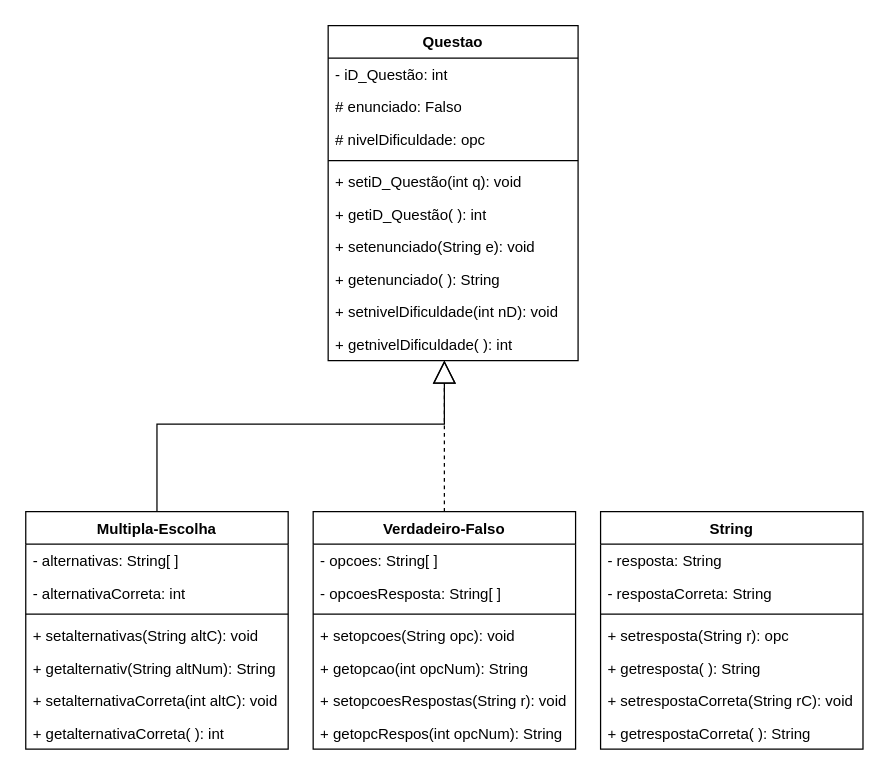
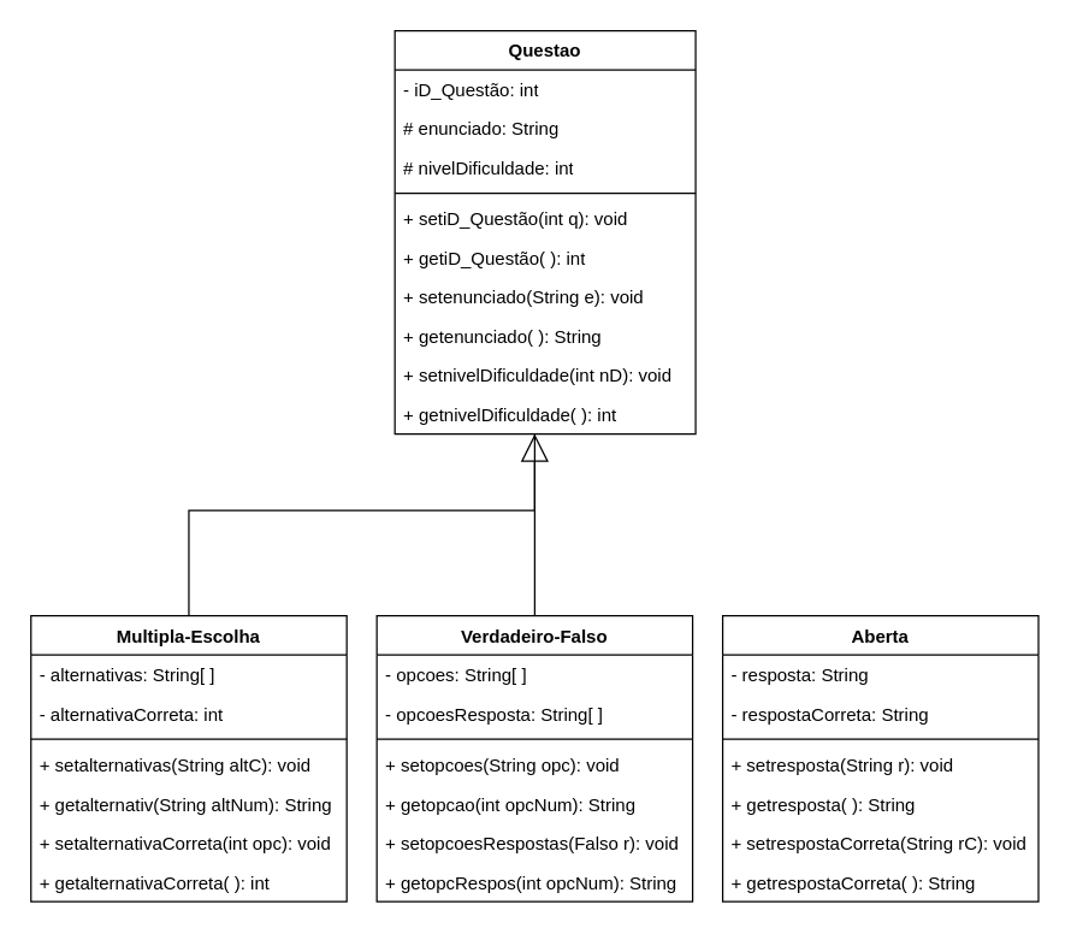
  <mxCell id="0" />
  <mxCell id="1" parent="0" />
  <mxCell id="2" value="Questao" style="swimlane;fontStyle=1;align=center;verticalAlign=top;childLayout=stackLayout;horizontal=1;startSize=26;horizontalStack=0;resizeParent=1;resizeParentMax=0;resizeLast=0;collapsible=1;marginBottom=0;whiteSpace=wrap;html=1;" parent="1" vertex="1"><mxGeometry x="262" y="20" width="200" height="268" as="geometry"><mxRectangle x="400" y="132" width="90" height="30" as="alternateBounds" /></mxGeometry></mxCell>
  <mxCell id="3" value="- iD_Questão: int" style="text;strokeColor=none;fillColor=none;align=left;verticalAlign=top;spacingLeft=4;spacingRight=4;overflow=hidden;rotatable=0;points=[[0,0.5],[1,0.5]];portConstraint=eastwest;whiteSpace=wrap;html=1;" parent="2" vertex="1"><mxGeometry y="26" width="200" height="26" as="geometry" /></mxCell>
- <mxCell id="4" value="# enunciado: Falso" style="text;strokeColor=none;fillColor=none;align=left;verticalAlign=top;spacingLeft=4;spacingRight=4;overflow=hidden;rotatable=0;points=[[0,0.5],[1,0.5]];portConstraint=eastwest;whiteSpace=wrap;html=1;" parent="2" vertex="1"><mxGeometry y="52" width="200" height="26" as="geometry" /></mxCell>
- <mxCell id="5" value="# nivelDificuldade: opc" style="text;strokeColor=none;fillColor=none;align=left;verticalAlign=top;spacingLeft=4;spacingRight=4;overflow=hidden;rotatable=0;points=[[0,0.5],[1,0.5]];portConstraint=eastwest;whiteSpace=wrap;html=1;" parent="2" vertex="1"><mxGeometry y="78" width="200" height="26" as="geometry" /></mxCell>
+ <mxCell id="4" value="# enunciado: String" style="text;strokeColor=none;fillColor=none;align=left;verticalAlign=top;spacingLeft=4;spacingRight=4;overflow=hidden;rotatable=0;points=[[0,0.5],[1,0.5]];portConstraint=eastwest;whiteSpace=wrap;html=1;" parent="2" vertex="1"><mxGeometry y="52" width="200" height="26" as="geometry" /></mxCell>
+ <mxCell id="5" value="# nivelDificuldade: int" style="text;strokeColor=none;fillColor=none;align=left;verticalAlign=top;spacingLeft=4;spacingRight=4;overflow=hidden;rotatable=0;points=[[0,0.5],[1,0.5]];portConstraint=eastwest;whiteSpace=wrap;html=1;" parent="2" vertex="1"><mxGeometry y="78" width="200" height="26" as="geometry" /></mxCell>
  <mxCell id="6" value="" style="line;strokeWidth=1;fillColor=none;align=left;verticalAlign=middle;spacingTop=-1;spacingLeft=3;spacingRight=3;rotatable=0;labelPosition=right;points=[];portConstraint=eastwest;strokeColor=inherit;" parent="2" vertex="1"><mxGeometry y="104" width="200" height="8" as="geometry" /></mxCell>
  <mxCell id="7" value="+ setiD_Questão(int q): void" style="text;strokeColor=none;fillColor=none;align=left;verticalAlign=top;spacingLeft=4;spacingRight=4;overflow=hidden;rotatable=0;points=[[0,0.5],[1,0.5]];portConstraint=eastwest;whiteSpace=wrap;html=1;" parent="2" vertex="1"><mxGeometry y="112" width="200" height="26" as="geometry" /></mxCell>
  <mxCell id="8" value="+ getiD_Questão( ): int" style="text;strokeColor=none;fillColor=none;align=left;verticalAlign=top;spacingLeft=4;spacingRight=4;overflow=hidden;rotatable=0;points=[[0,0.5],[1,0.5]];portConstraint=eastwest;whiteSpace=wrap;html=1;" parent="2" vertex="1"><mxGeometry y="138" width="200" height="26" as="geometry" /></mxCell>
  <mxCell id="9" value="+ setenunciado(String e): void" style="text;strokeColor=none;fillColor=none;align=left;verticalAlign=top;spacingLeft=4;spacingRight=4;overflow=hidden;rotatable=0;points=[[0,0.5],[1,0.5]];portConstraint=eastwest;whiteSpace=wrap;html=1;" parent="2" vertex="1"><mxGeometry y="164" width="200" height="26" as="geometry" /></mxCell>
  <mxCell id="10" value="+ getenunciado( ): String" style="text;strokeColor=none;fillColor=none;align=left;verticalAlign=top;spacingLeft=4;spacingRight=4;overflow=hidden;rotatable=0;points=[[0,0.5],[1,0.5]];portConstraint=eastwest;whiteSpace=wrap;html=1;" parent="2" vertex="1"><mxGeometry y="190" width="200" height="26" as="geometry" /></mxCell>
  <mxCell id="11" value="+ setnivelDificuldade(int nD): void" style="text;strokeColor=none;fillColor=none;align=left;verticalAlign=top;spacingLeft=4;spacingRight=4;overflow=hidden;rotatable=0;points=[[0,0.5],[1,0.5]];portConstraint=eastwest;whiteSpace=wrap;html=1;" parent="2" vertex="1"><mxGeometry y="216" width="200" height="26" as="geometry" /></mxCell>
  <mxCell id="12" value="+ getnivelDificuldade( ): int" style="text;strokeColor=none;fillColor=none;align=left;verticalAlign=top;spacingLeft=4;spacingRight=4;overflow=hidden;rotatable=0;points=[[0,0.5],[1,0.5]];portConstraint=eastwest;whiteSpace=wrap;html=1;" parent="2" vertex="1"><mxGeometry y="242" width="200" height="26" as="geometry" /></mxCell>
- <mxCell id="13" value="" style="endArrow=block;endSize=16;endFill=0;html=1;rounded=0;exitX=0.5;exitY=0;exitDx=0;exitDy=0;entryX=0.465;entryY=1.002;entryDx=0;entryDy=0;entryPerimeter=0;dashed=1;" parent="1" source="23" target="12" edge="1"><mxGeometry width="160" relative="1" as="geometry"><mxPoint x="355" y="399" as="sourcePoint" /><mxPoint x="422" y="299" as="targetPoint" /></mxGeometry></mxCell>
- <mxCell id="14" value="" style="endArrow=block;endSize=16;endFill=0;html=1;rounded=0;exitX=0.5;exitY=0;exitDx=0;exitDy=0;entryX=0.465;entryY=1.002;entryDx=0;entryDy=0;entryPerimeter=0;" parent="1" target="12" edge="1" source="31"><mxGeometry width="160" relative="1" as="geometry"><mxPoint x="184" y="399" as="sourcePoint" /><mxPoint x="355" y="269" as="targetPoint" /><Array as="points"><mxPoint x="125" y="339" /><mxPoint x="355" y="339" /></Array></mxGeometry></mxCell>
- <mxCell id="15" value="String" style="swimlane;fontStyle=1;align=center;verticalAlign=top;childLayout=stackLayout;horizontal=1;startSize=26;horizontalStack=0;resizeParent=1;resizeParentMax=0;resizeLast=0;collapsible=1;marginBottom=0;whiteSpace=wrap;html=1;" vertex="1" parent="1"><mxGeometry x="480" y="409" width="210" height="190" as="geometry" /></mxCell>
+ <mxCell id="13" value="" style="endArrow=block;endSize=16;endFill=0;html=1;rounded=0;exitX=0.5;exitY=0;exitDx=0;exitDy=0;entryX=0.465;entryY=1.002;entryDx=0;entryDy=0;entryPerimeter=0;" parent="1" source="23" target="12" edge="1"><mxGeometry width="160" relative="1" as="geometry"><mxPoint x="355" y="399" as="sourcePoint" /><mxPoint x="422" y="299" as="targetPoint" /></mxGeometry></mxCell>
+ <mxCell id="14" value="" style="endArrow=none;endSize=16;endFill=0;html=1;rounded=0;exitX=0.5;exitY=0;exitDx=0;exitDy=0;entryX=0.465;entryY=1.002;entryDx=0;entryDy=0;entryPerimeter=0;" parent="1" target="12" edge="1" source="31"><mxGeometry width="160" relative="1" as="geometry"><mxPoint x="184" y="399" as="sourcePoint" /><mxPoint x="355" y="269" as="targetPoint" /><Array as="points"><mxPoint x="125" y="339" /><mxPoint x="355" y="339" /></Array></mxGeometry></mxCell>
+ <mxCell id="15" value="Aberta" style="swimlane;fontStyle=1;align=center;verticalAlign=top;childLayout=stackLayout;horizontal=1;startSize=26;horizontalStack=0;resizeParent=1;resizeParentMax=0;resizeLast=0;collapsible=1;marginBottom=0;whiteSpace=wrap;html=1;" vertex="1" parent="1"><mxGeometry x="480" y="409" width="210" height="190" as="geometry" /></mxCell>
  <mxCell id="16" value="- resposta: String" style="text;strokeColor=none;fillColor=none;align=left;verticalAlign=top;spacingLeft=4;spacingRight=4;overflow=hidden;rotatable=0;points=[[0,0.5],[1,0.5]];portConstraint=eastwest;whiteSpace=wrap;html=1;" vertex="1" parent="15"><mxGeometry y="26" width="210" height="26" as="geometry" /></mxCell>
  <mxCell id="17" value="- respostaCorreta: String" style="text;strokeColor=none;fillColor=none;align=left;verticalAlign=top;spacingLeft=4;spacingRight=4;overflow=hidden;rotatable=0;points=[[0,0.5],[1,0.5]];portConstraint=eastwest;whiteSpace=wrap;html=1;" vertex="1" parent="15"><mxGeometry y="52" width="210" height="26" as="geometry" /></mxCell>
  <mxCell id="18" value="" style="line;strokeWidth=1;fillColor=none;align=left;verticalAlign=middle;spacingTop=-1;spacingLeft=3;spacingRight=3;rotatable=0;labelPosition=right;points=[];portConstraint=eastwest;strokeColor=inherit;" vertex="1" parent="15"><mxGeometry y="78" width="210" height="8" as="geometry" /></mxCell>
- <mxCell id="19" value="+ setresposta(String r): opc" style="text;strokeColor=none;fillColor=none;align=left;verticalAlign=top;spacingLeft=4;spacingRight=4;overflow=hidden;rotatable=0;points=[[0,0.5],[1,0.5]];portConstraint=eastwest;whiteSpace=wrap;html=1;" vertex="1" parent="15"><mxGeometry y="86" width="210" height="26" as="geometry" /></mxCell>
+ <mxCell id="19" value="+ setresposta(String r): void" style="text;strokeColor=none;fillColor=none;align=left;verticalAlign=top;spacingLeft=4;spacingRight=4;overflow=hidden;rotatable=0;points=[[0,0.5],[1,0.5]];portConstraint=eastwest;whiteSpace=wrap;html=1;" vertex="1" parent="15"><mxGeometry y="86" width="210" height="26" as="geometry" /></mxCell>
  <mxCell id="20" value="+ getresposta( ): String" style="text;strokeColor=none;fillColor=none;align=left;verticalAlign=top;spacingLeft=4;spacingRight=4;overflow=hidden;rotatable=0;points=[[0,0.5],[1,0.5]];portConstraint=eastwest;whiteSpace=wrap;html=1;" vertex="1" parent="15"><mxGeometry y="112" width="210" height="26" as="geometry" /></mxCell>
  <mxCell id="21" value="+ setrespostaCorreta(String rC): void" style="text;strokeColor=none;fillColor=none;align=left;verticalAlign=top;spacingLeft=4;spacingRight=4;overflow=hidden;rotatable=0;points=[[0,0.5],[1,0.5]];portConstraint=eastwest;whiteSpace=wrap;html=1;" vertex="1" parent="15"><mxGeometry y="138" width="210" height="26" as="geometry" /></mxCell>
  <mxCell id="22" value="+ getrespostaCorreta( ): String" style="text;strokeColor=none;fillColor=none;align=left;verticalAlign=top;spacingLeft=4;spacingRight=4;overflow=hidden;rotatable=0;points=[[0,0.5],[1,0.5]];portConstraint=eastwest;whiteSpace=wrap;html=1;" vertex="1" parent="15"><mxGeometry y="164" width="210" height="26" as="geometry" /></mxCell>
  <mxCell id="23" value="Verdadeiro-Falso" style="swimlane;fontStyle=1;align=center;verticalAlign=top;childLayout=stackLayout;horizontal=1;startSize=26;horizontalStack=0;resizeParent=1;resizeParentMax=0;resizeLast=0;collapsible=1;marginBottom=0;whiteSpace=wrap;html=1;" vertex="1" parent="1"><mxGeometry x="250" y="409" width="210" height="190" as="geometry" /></mxCell>
  <mxCell id="24" value="- opcoes: String[ ]" style="text;strokeColor=none;fillColor=none;align=left;verticalAlign=top;spacingLeft=4;spacingRight=4;overflow=hidden;rotatable=0;points=[[0,0.5],[1,0.5]];portConstraint=eastwest;whiteSpace=wrap;html=1;" vertex="1" parent="23"><mxGeometry y="26" width="210" height="26" as="geometry" /></mxCell>
  <mxCell id="25" value="- opcoesResposta: String[ ]" style="text;strokeColor=none;fillColor=none;align=left;verticalAlign=top;spacingLeft=4;spacingRight=4;overflow=hidden;rotatable=0;points=[[0,0.5],[1,0.5]];portConstraint=eastwest;whiteSpace=wrap;html=1;" vertex="1" parent="23"><mxGeometry y="52" width="210" height="26" as="geometry" /></mxCell>
  <mxCell id="26" value="" style="line;strokeWidth=1;fillColor=none;align=left;verticalAlign=middle;spacingTop=-1;spacingLeft=3;spacingRight=3;rotatable=0;labelPosition=right;points=[];portConstraint=eastwest;strokeColor=inherit;" vertex="1" parent="23"><mxGeometry y="78" width="210" height="8" as="geometry" /></mxCell>
  <mxCell id="27" value="+ setopcoes(String opc): void" style="text;strokeColor=none;fillColor=none;align=left;verticalAlign=top;spacingLeft=4;spacingRight=4;overflow=hidden;rotatable=0;points=[[0,0.5],[1,0.5]];portConstraint=eastwest;whiteSpace=wrap;html=1;" vertex="1" parent="23"><mxGeometry y="86" width="210" height="26" as="geometry" /></mxCell>
  <mxCell id="28" value="+ getopcao(int opcNum): String" style="text;strokeColor=none;fillColor=none;align=left;verticalAlign=top;spacingLeft=4;spacingRight=4;overflow=hidden;rotatable=0;points=[[0,0.5],[1,0.5]];portConstraint=eastwest;whiteSpace=wrap;html=1;" vertex="1" parent="23"><mxGeometry y="112" width="210" height="26" as="geometry" /></mxCell>
- <mxCell id="29" value="+ setopcoesRespostas(String r): void" style="text;strokeColor=none;fillColor=none;align=left;verticalAlign=top;spacingLeft=4;spacingRight=4;overflow=hidden;rotatable=0;points=[[0,0.5],[1,0.5]];portConstraint=eastwest;whiteSpace=wrap;html=1;" vertex="1" parent="23"><mxGeometry y="138" width="210" height="26" as="geometry" /></mxCell>
+ <mxCell id="29" value="+ setopcoesRespostas(Falso r): void" style="text;strokeColor=none;fillColor=none;align=left;verticalAlign=top;spacingLeft=4;spacingRight=4;overflow=hidden;rotatable=0;points=[[0,0.5],[1,0.5]];portConstraint=eastwest;whiteSpace=wrap;html=1;" vertex="1" parent="23"><mxGeometry y="138" width="210" height="26" as="geometry" /></mxCell>
  <mxCell id="30" value="+ getopcRespos(int opcNum): String" style="text;strokeColor=none;fillColor=none;align=left;verticalAlign=top;spacingLeft=4;spacingRight=4;overflow=hidden;rotatable=0;points=[[0,0.5],[1,0.5]];portConstraint=eastwest;whiteSpace=wrap;html=1;" vertex="1" parent="23"><mxGeometry y="164" width="210" height="26" as="geometry" /></mxCell>
  <mxCell id="31" value="Multipla-Escolha" style="swimlane;fontStyle=1;align=center;verticalAlign=top;childLayout=stackLayout;horizontal=1;startSize=26;horizontalStack=0;resizeParent=1;resizeParentMax=0;resizeLast=0;collapsible=1;marginBottom=0;whiteSpace=wrap;html=1;" vertex="1" parent="1"><mxGeometry x="20" y="409" width="210" height="190" as="geometry" /></mxCell>
  <mxCell id="32" value="- alternativas: String[ ]" style="text;strokeColor=none;fillColor=none;align=left;verticalAlign=top;spacingLeft=4;spacingRight=4;overflow=hidden;rotatable=0;points=[[0,0.5],[1,0.5]];portConstraint=eastwest;whiteSpace=wrap;html=1;" vertex="1" parent="31"><mxGeometry y="26" width="210" height="26" as="geometry" /></mxCell>
  <mxCell id="33" value="- alternativaCorreta: int" style="text;strokeColor=none;fillColor=none;align=left;verticalAlign=top;spacingLeft=4;spacingRight=4;overflow=hidden;rotatable=0;points=[[0,0.5],[1,0.5]];portConstraint=eastwest;whiteSpace=wrap;html=1;" vertex="1" parent="31"><mxGeometry y="52" width="210" height="26" as="geometry" /></mxCell>
  <mxCell id="34" value="" style="line;strokeWidth=1;fillColor=none;align=left;verticalAlign=middle;spacingTop=-1;spacingLeft=3;spacingRight=3;rotatable=0;labelPosition=right;points=[];portConstraint=eastwest;strokeColor=inherit;" vertex="1" parent="31"><mxGeometry y="78" width="210" height="8" as="geometry" /></mxCell>
  <mxCell id="35" value="+ setalternativas(String altC): void" style="text;strokeColor=none;fillColor=none;align=left;verticalAlign=top;spacingLeft=4;spacingRight=4;overflow=hidden;rotatable=0;points=[[0,0.5],[1,0.5]];portConstraint=eastwest;whiteSpace=wrap;html=1;" vertex="1" parent="31"><mxGeometry y="86" width="210" height="26" as="geometry" /></mxCell>
  <mxCell id="36" value="+ getalternativ(String altNum): String" style="text;strokeColor=none;fillColor=none;align=left;verticalAlign=top;spacingLeft=4;spacingRight=4;overflow=hidden;rotatable=0;points=[[0,0.5],[1,0.5]];portConstraint=eastwest;whiteSpace=wrap;html=1;" vertex="1" parent="31"><mxGeometry y="112" width="210" height="26" as="geometry" /></mxCell>
- <mxCell id="37" value="+ setalternativaCorreta(int altC): void" style="text;strokeColor=none;fillColor=none;align=left;verticalAlign=top;spacingLeft=4;spacingRight=4;overflow=hidden;rotatable=0;points=[[0,0.5],[1,0.5]];portConstraint=eastwest;whiteSpace=wrap;html=1;" vertex="1" parent="31"><mxGeometry y="138" width="210" height="26" as="geometry" /></mxCell>
+ <mxCell id="37" value="+ setalternativaCorreta(int opc): void" style="text;strokeColor=none;fillColor=none;align=left;verticalAlign=top;spacingLeft=4;spacingRight=4;overflow=hidden;rotatable=0;points=[[0,0.5],[1,0.5]];portConstraint=eastwest;whiteSpace=wrap;html=1;" vertex="1" parent="31"><mxGeometry y="138" width="210" height="26" as="geometry" /></mxCell>
  <mxCell id="38" value="+ getalternativaCorreta( ): int" style="text;strokeColor=none;fillColor=none;align=left;verticalAlign=top;spacingLeft=4;spacingRight=4;overflow=hidden;rotatable=0;points=[[0,0.5],[1,0.5]];portConstraint=eastwest;whiteSpace=wrap;html=1;" vertex="1" parent="31"><mxGeometry y="164" width="210" height="26" as="geometry" /></mxCell>
